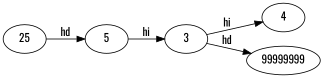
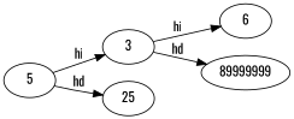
  digraph {
    fontname=Oswald
    rankdir=LR
    node [fontname=Oswald]
    edge [fontname=Oswald]
    3
-   4
-   99999999
+   4 [label=6]
+   99999999 [label=89999999]
    5
    25
    3 -> 4 [label=hi]
    3 -> 99999999 [label=hd]
    5 -> 3 [label=hi]
-   25 -> 5 [label=hd]
+   5 -> 25 [label=hd]
  }
